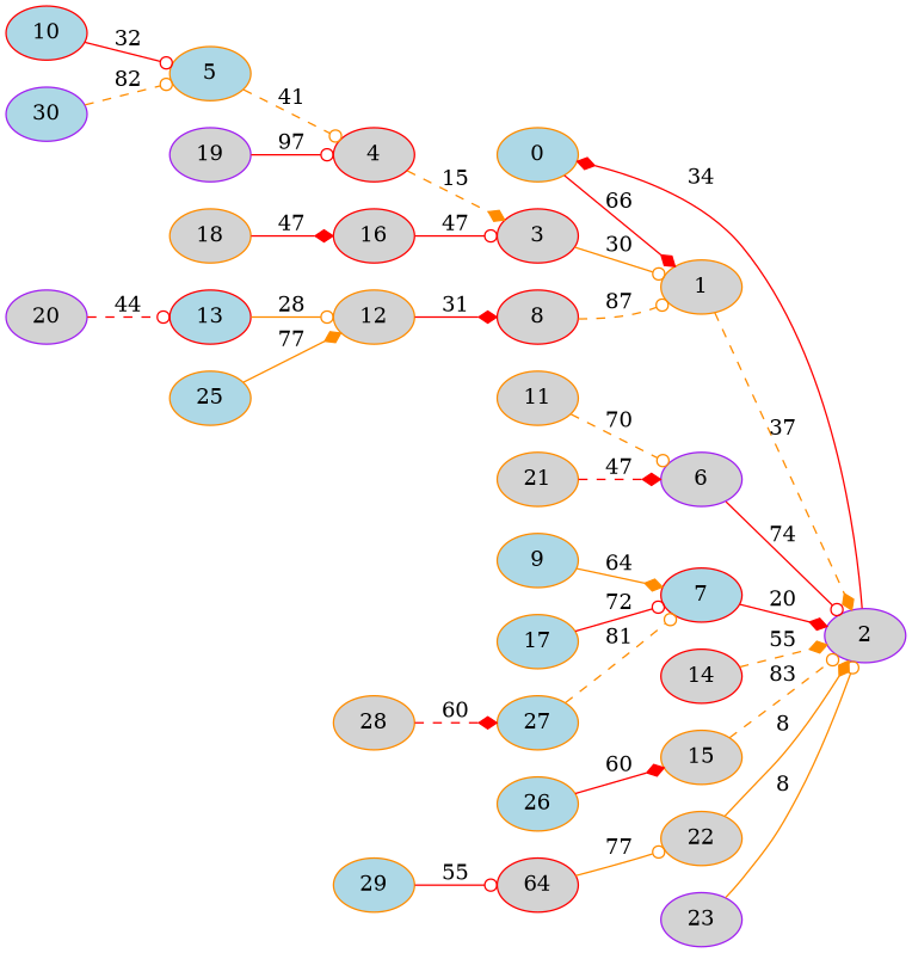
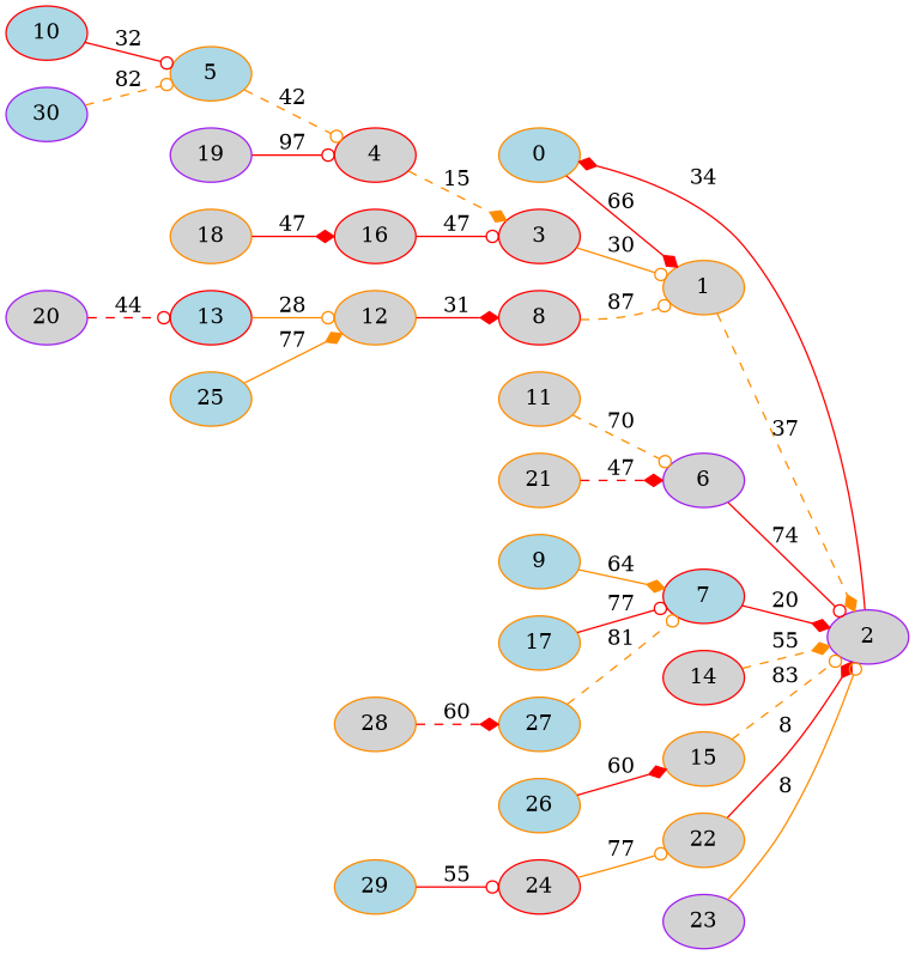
  digraph {
    rankdir=LR
    node [color=darkorange fillcolor=lightgrey style=filled]
    edge [arrowhead=odot color=darkorange style=solid]
    0 [fillcolor=lightblue]
    1
    2 [color=purple]
    3 [color=red]
    4 [color=red]
    5 [fillcolor=lightblue]
    6 [color=purple]
    7 [color=red fillcolor=lightblue]
    8 [color=red]
    9 [fillcolor=lightblue]
    10 [color=red fillcolor=lightblue]
    11
    12
    13 [color=red fillcolor=lightblue]
    14 [color=red]
    15
    16 [color=red]
    17 [fillcolor=lightblue]
    18
    19 [color=purple]
    20 [color=purple]
    21
    22
    23 [color=purple]
-   24 [color=red label=64]
+   24 [color=red]
    25 [fillcolor=lightblue]
    26 [fillcolor=lightblue]
    27 [fillcolor=lightblue]
    28
    29 [fillcolor=lightblue]
    30 [color=purple fillcolor=lightblue]
    0 -> 1 [arrowhead=diamond color=red label=66]
    1 -> 2 [arrowhead=diamond label=37 style=dashed]
    2 -> 0 [arrowhead=diamond color=red label=34]
    3 -> 1 [label=30]
    4 -> 3 [arrowhead=diamond label=15 style=dashed]
-   5 -> 4 [label=41 style=dashed]
+   5 -> 4 [label=42 style=dashed]
    6 -> 2 [color=red label=74]
    7 -> 2 [arrowhead=diamond color=red label=20]
    8 -> 1 [label=87 style=dashed]
    9 -> 7 [arrowhead=diamond label=64]
    10 -> 5 [color=red label=32]
    11 -> 6 [label=70 style=dashed]
    12 -> 8 [arrowhead=diamond color=red label=31]
    13 -> 12 [label=28]
    14 -> 2 [arrowhead=diamond label=55 style=dashed]
    15 -> 2 [label=83 style=dashed]
    16 -> 3 [color=red label=47]
-   17 -> 7 [color=red label=72]
+   17 -> 7 [color=red label=77]
    18 -> 16 [arrowhead=diamond color=red label=47]
    19 -> 4 [color=red label=97]
    20 -> 13 [color=red label=44 style=dashed]
    21 -> 6 [arrowhead=diamond color=red label=47 style=dashed]
-   22 -> 2 [arrowhead=diamond label=8]
+   22 -> 2 [arrowhead=diamond color=red label=8]
    23 -> 2 [label=8]
    24 -> 22 [label=77]
    25 -> 12 [arrowhead=diamond label=77]
    26 -> 15 [arrowhead=diamond color=red label=60]
    27 -> 7 [label=81 style=dashed]
    28 -> 27 [arrowhead=diamond color=red label=60 style=dashed]
    29 -> 24 [color=red label=55]
    30 -> 5 [label=82 style=dashed]
  }
